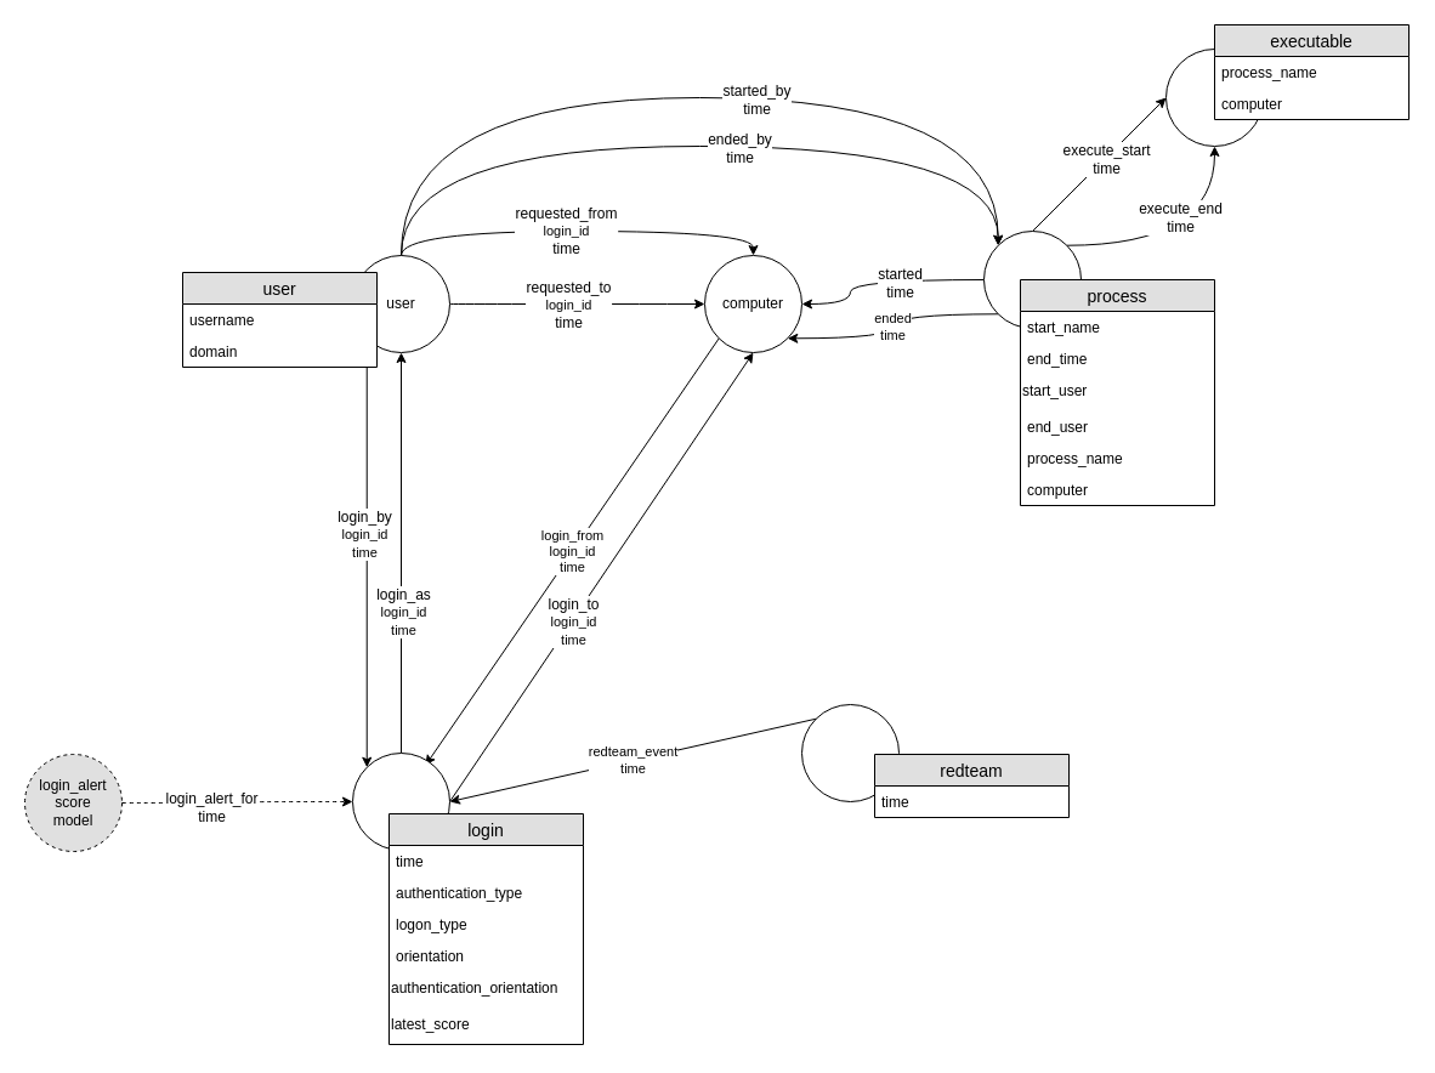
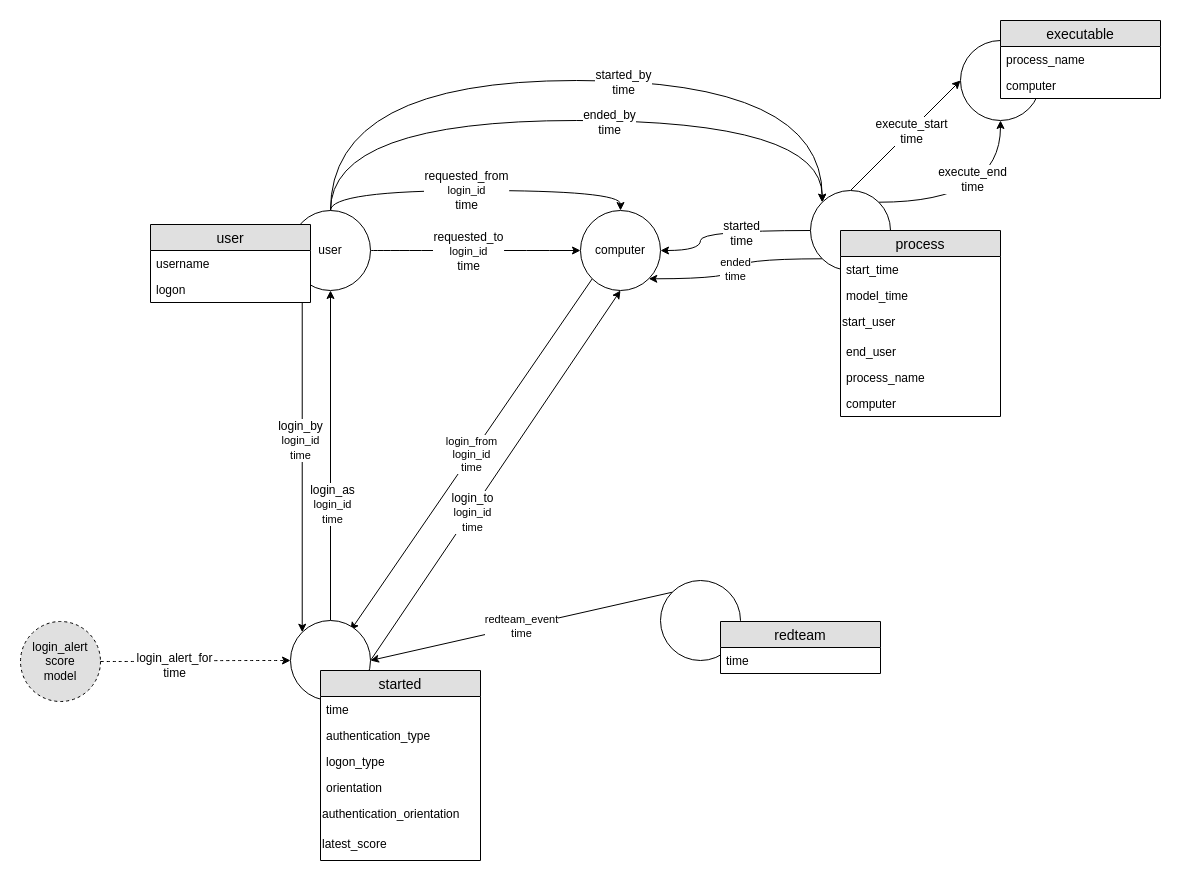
  <mxCell id="0" />
  <mxCell id="1" parent="0" />
  <mxCell id="2" value="" style="edgeStyle=orthogonalEdgeStyle;curved=1;rounded=0;orthogonalLoop=1;jettySize=auto;html=1;entryX=0;entryY=0.5;entryDx=0;entryDy=0;" edge="1" parent="1" source="10" target="14"><mxGeometry relative="1" as="geometry"><mxPoint x="450" y="250" as="targetPoint" /></mxGeometry></mxCell>
  <mxCell id="3" value="requested_to&lt;br&gt;&lt;span style=&quot;font-size: 11px&quot;&gt;login_id&lt;/span&gt;&lt;br&gt;time" style="text;html=1;align=center;verticalAlign=middle;resizable=0;points=[];labelBackgroundColor=#ffffff;" vertex="1" connectable="0" parent="2"><mxGeometry x="-0.076" relative="1" as="geometry"><mxPoint as="offset" /></mxGeometry></mxCell>
  <mxCell id="4" style="edgeStyle=orthogonalEdgeStyle;curved=1;rounded=0;orthogonalLoop=1;jettySize=auto;html=1;exitX=0.5;exitY=0;exitDx=0;exitDy=0;entryX=0.5;entryY=0;entryDx=0;entryDy=0;startArrow=none;startFill=0;endArrow=classic;endFill=1;" edge="1" parent="1" source="10" target="14"><mxGeometry relative="1" as="geometry" /></mxCell>
  <mxCell id="5" value="requested_from&lt;br&gt;&lt;span style=&quot;font-size: 11px&quot;&gt;login_id&lt;/span&gt;&lt;br&gt;time" style="text;html=1;align=center;verticalAlign=middle;resizable=0;points=[];labelBackgroundColor=#ffffff;" vertex="1" connectable="0" parent="4"><mxGeometry x="-0.061" y="1" relative="1" as="geometry"><mxPoint as="offset" /></mxGeometry></mxCell>
  <mxCell id="6" style="edgeStyle=orthogonalEdgeStyle;curved=1;rounded=0;orthogonalLoop=1;jettySize=auto;html=1;exitX=0.5;exitY=0;exitDx=0;exitDy=0;entryX=0;entryY=0;entryDx=0;entryDy=0;startArrow=none;startFill=0;endArrow=classic;endFill=1;" edge="1" parent="1" source="10" target="43"><mxGeometry relative="1" as="geometry"><Array as="points"><mxPoint x="330" y="80" /><mxPoint x="822" y="80" /></Array></mxGeometry></mxCell>
  <mxCell id="7" value="started_by&lt;br&gt;time" style="text;html=1;align=center;verticalAlign=middle;resizable=0;points=[];labelBackgroundColor=#ffffff;" vertex="1" connectable="0" parent="6"><mxGeometry x="0.136" y="-1" relative="1" as="geometry"><mxPoint as="offset" /></mxGeometry></mxCell>
  <mxCell id="8" style="edgeStyle=orthogonalEdgeStyle;curved=1;rounded=0;orthogonalLoop=1;jettySize=auto;html=1;exitX=0.5;exitY=0;exitDx=0;exitDy=0;entryX=0;entryY=0;entryDx=0;entryDy=0;startArrow=none;startFill=0;endArrow=classic;endFill=1;" edge="1" parent="1" source="10" target="43"><mxGeometry relative="1" as="geometry"><Array as="points"><mxPoint x="330" y="120" /><mxPoint x="822" y="120" /></Array></mxGeometry></mxCell>
  <mxCell id="9" value="ended_by&lt;br&gt;time" style="text;html=1;align=center;verticalAlign=middle;resizable=0;points=[];labelBackgroundColor=#ffffff;" vertex="1" connectable="0" parent="8"><mxGeometry x="0.11" y="-1" relative="1" as="geometry"><mxPoint as="offset" /></mxGeometry></mxCell>
  <mxCell id="10" value="user" style="ellipse;whiteSpace=wrap;html=1;aspect=fixed;" parent="1" vertex="1"><mxGeometry x="290" y="210" width="80" height="80" as="geometry" /></mxCell>
  <mxCell id="11" value="login_from&lt;br&gt;login_id&lt;br&gt;time" style="edgeStyle=none;rounded=0;orthogonalLoop=1;jettySize=auto;html=1;exitX=0;exitY=1;exitDx=0;exitDy=0;" parent="1" source="14" edge="1"><mxGeometry relative="1" as="geometry"><mxPoint x="350" y="630" as="targetPoint" /></mxGeometry></mxCell>
  <mxCell id="12" style="edgeStyle=none;rounded=0;orthogonalLoop=1;jettySize=auto;html=1;exitX=0.5;exitY=1;exitDx=0;exitDy=0;entryX=1;entryY=0.5;entryDx=0;entryDy=0;endArrow=none;endFill=0;startArrow=classic;startFill=1;" parent="1" source="14" target="20" edge="1"><mxGeometry relative="1" as="geometry" /></mxCell>
  <mxCell id="13" value="login_to&lt;br style=&quot;font-size: 11px&quot;&gt;&lt;span style=&quot;font-size: 11px&quot;&gt;login_id&lt;/span&gt;&lt;br style=&quot;font-size: 11px&quot;&gt;&lt;span style=&quot;font-size: 11px&quot;&gt;time&lt;/span&gt;" style="text;html=1;align=center;verticalAlign=middle;resizable=0;points=[];labelBackgroundColor=#ffffff;" parent="12" vertex="1" connectable="0"><mxGeometry x="0.198" y="1" relative="1" as="geometry"><mxPoint as="offset" /></mxGeometry></mxCell>
  <mxCell id="14" value="computer" style="ellipse;whiteSpace=wrap;html=1;aspect=fixed;" parent="1" vertex="1"><mxGeometry x="580" y="210" width="80" height="80" as="geometry" /></mxCell>
  <mxCell id="15" value="" style="edgeStyle=none;rounded=0;orthogonalLoop=1;jettySize=auto;html=1;exitX=0;exitY=0;exitDx=0;exitDy=0;entryX=0;entryY=1;entryDx=0;entryDy=0;endArrow=none;endFill=0;startArrow=classic;startFill=1;" parent="1" source="20" target="10" edge="1"><mxGeometry relative="1" as="geometry"><mxPoint x="320" y="540" as="targetPoint" /></mxGeometry></mxCell>
  <mxCell id="16" value="login_by&lt;br style=&quot;font-size: 11px&quot;&gt;&lt;span style=&quot;font-size: 11px&quot;&gt;login_id&lt;/span&gt;&lt;br style=&quot;font-size: 11px&quot;&gt;&lt;span style=&quot;font-size: 11px&quot;&gt;time&lt;/span&gt;" style="text;html=1;align=center;verticalAlign=middle;resizable=0;points=[];labelBackgroundColor=#ffffff;" parent="15" vertex="1" connectable="0"><mxGeometry x="-0.068" y="2" relative="1" as="geometry"><mxPoint y="-26.72" as="offset" /></mxGeometry></mxCell>
  <mxCell id="17" value="" style="edgeStyle=none;rounded=0;orthogonalLoop=1;jettySize=auto;html=1;entryX=0.5;entryY=1;entryDx=0;entryDy=0;exitX=0.5;exitY=0;exitDx=0;exitDy=0;" parent="1" source="20" target="10" edge="1"><mxGeometry relative="1" as="geometry"><mxPoint x="350" y="620" as="sourcePoint" /><mxPoint x="350" y="250" as="targetPoint" /></mxGeometry></mxCell>
  <mxCell id="18" value="login_as&lt;br style=&quot;font-size: 11px&quot;&gt;&lt;span style=&quot;font-size: 11px&quot;&gt;login_id&lt;/span&gt;&lt;br style=&quot;font-size: 11px&quot;&gt;&lt;span style=&quot;font-size: 11px&quot;&gt;time&lt;/span&gt;" style="text;html=1;align=center;verticalAlign=middle;resizable=0;points=[];labelBackgroundColor=#ffffff;" parent="17" vertex="1" connectable="0"><mxGeometry x="-0.292" y="-1" relative="1" as="geometry"><mxPoint as="offset" /></mxGeometry></mxCell>
  <mxCell id="19" value="" style="group" parent="1" vertex="1" connectable="0"><mxGeometry x="290" y="620" width="190" height="242" as="geometry" /></mxCell>
  <mxCell id="20" value="" style="ellipse;whiteSpace=wrap;html=1;aspect=fixed;" parent="19" vertex="1"><mxGeometry width="80" height="80" as="geometry" /></mxCell>
- <mxCell id="21" value="login" style="swimlane;fontStyle=0;childLayout=stackLayout;horizontal=1;startSize=26;fillColor=#e0e0e0;horizontalStack=0;resizeParent=1;resizeParentMax=0;resizeLast=0;collapsible=1;marginBottom=0;swimlaneFillColor=#ffffff;align=center;fontSize=14;" parent="19" vertex="1"><mxGeometry x="30" y="50" width="160" height="190" as="geometry" /></mxCell>
+ <mxCell id="21" value="started" style="swimlane;fontStyle=0;childLayout=stackLayout;horizontal=1;startSize=26;fillColor=#e0e0e0;horizontalStack=0;resizeParent=1;resizeParentMax=0;resizeLast=0;collapsible=1;marginBottom=0;swimlaneFillColor=#ffffff;align=center;fontSize=14;" parent="19" vertex="1"><mxGeometry x="30" y="50" width="160" height="190" as="geometry" /></mxCell>
  <mxCell id="22" value="time" style="text;strokeColor=none;fillColor=none;spacingLeft=4;spacingRight=4;overflow=hidden;rotatable=0;points=[[0,0.5],[1,0.5]];portConstraint=eastwest;fontSize=12;" parent="21" vertex="1"><mxGeometry y="26" width="160" height="26" as="geometry" /></mxCell>
  <mxCell id="23" value="authentication_type" style="text;strokeColor=none;fillColor=none;spacingLeft=4;spacingRight=4;overflow=hidden;rotatable=0;points=[[0,0.5],[1,0.5]];portConstraint=eastwest;fontSize=12;" parent="21" vertex="1"><mxGeometry y="52" width="160" height="26" as="geometry" /></mxCell>
  <mxCell id="24" value="logon_type" style="text;strokeColor=none;fillColor=none;spacingLeft=4;spacingRight=4;overflow=hidden;rotatable=0;points=[[0,0.5],[1,0.5]];portConstraint=eastwest;fontSize=12;" parent="21" vertex="1"><mxGeometry y="78" width="160" height="26" as="geometry" /></mxCell>
  <mxCell id="25" value="orientation" style="text;strokeColor=none;fillColor=none;spacingLeft=4;spacingRight=4;overflow=hidden;rotatable=0;points=[[0,0.5],[1,0.5]];portConstraint=eastwest;fontSize=12;" parent="21" vertex="1"><mxGeometry y="104" width="160" height="26" as="geometry" /></mxCell>
  <mxCell id="26" value="authentication_orientation" style="text;html=1;" parent="21" vertex="1"><mxGeometry y="130" width="160" height="30" as="geometry" /></mxCell>
  <mxCell id="27" value="latest_score" style="text;html=1;" vertex="1" parent="21"><mxGeometry y="160" width="160" height="30" as="geometry" /></mxCell>
  <mxCell id="28" value="" style="group" vertex="1" connectable="0" parent="1"><mxGeometry x="660" y="580" width="80" height="80" as="geometry" /></mxCell>
  <mxCell id="29" value="" style="ellipse;whiteSpace=wrap;html=1;aspect=fixed;" parent="28" vertex="1"><mxGeometry width="80" height="80" as="geometry" /></mxCell>
  <mxCell id="30" value="redteam_event&lt;br&gt;time" style="rounded=0;orthogonalLoop=1;jettySize=auto;html=1;exitX=0;exitY=0;exitDx=0;exitDy=0;entryX=1;entryY=0.5;entryDx=0;entryDy=0;" edge="1" parent="1" source="29" target="20"><mxGeometry relative="1" as="geometry" /></mxCell>
  <mxCell id="31" value="redteam" style="swimlane;fontStyle=0;childLayout=stackLayout;horizontal=1;startSize=26;fillColor=#e0e0e0;horizontalStack=0;resizeParent=1;resizeParentMax=0;resizeLast=0;collapsible=1;marginBottom=0;swimlaneFillColor=#ffffff;align=center;fontSize=14;" parent="1" vertex="1"><mxGeometry x="720" y="621" width="160" height="52" as="geometry" /></mxCell>
  <mxCell id="32" value="time" style="text;strokeColor=none;fillColor=none;spacingLeft=4;spacingRight=4;overflow=hidden;rotatable=0;points=[[0,0.5],[1,0.5]];portConstraint=eastwest;fontSize=12;" parent="31" vertex="1"><mxGeometry y="26" width="160" height="26" as="geometry" /></mxCell>
  <mxCell id="33" value="user" style="swimlane;fontStyle=0;childLayout=stackLayout;horizontal=1;startSize=26;fillColor=#e0e0e0;horizontalStack=0;resizeParent=1;resizeParentMax=0;resizeLast=0;collapsible=1;marginBottom=0;swimlaneFillColor=#ffffff;align=center;fontSize=14;" vertex="1" parent="1"><mxGeometry x="150" y="224" width="160" height="78" as="geometry" /></mxCell>
  <mxCell id="34" value="username" style="text;strokeColor=none;fillColor=none;spacingLeft=4;spacingRight=4;overflow=hidden;rotatable=0;points=[[0,0.5],[1,0.5]];portConstraint=eastwest;fontSize=12;" vertex="1" parent="33"><mxGeometry y="26" width="160" height="26" as="geometry" /></mxCell>
- <mxCell id="35" value="domain" style="text;strokeColor=none;fillColor=none;spacingLeft=4;spacingRight=4;overflow=hidden;rotatable=0;points=[[0,0.5],[1,0.5]];portConstraint=eastwest;fontSize=12;" vertex="1" parent="33"><mxGeometry y="52" width="160" height="26" as="geometry" /></mxCell>
+ <mxCell id="35" value="logon" style="text;strokeColor=none;fillColor=none;spacingLeft=4;spacingRight=4;overflow=hidden;rotatable=0;points=[[0,0.5],[1,0.5]];portConstraint=eastwest;fontSize=12;" vertex="1" parent="33"><mxGeometry y="52" width="160" height="26" as="geometry" /></mxCell>
  <mxCell id="36" value="" style="rounded=0;orthogonalLoop=1;jettySize=auto;html=1;exitX=0;exitY=0.5;exitDx=0;exitDy=0;entryX=0.5;entryY=0;entryDx=0;entryDy=0;startArrow=classic;startFill=1;endArrow=none;endFill=0;" edge="1" parent="1" source="52" target="43"><mxGeometry relative="1" as="geometry"><mxPoint x="780" y="180" as="targetPoint" /></mxGeometry></mxCell>
  <mxCell id="37" value="execute_start&lt;br&gt;time" style="text;html=1;align=center;verticalAlign=middle;resizable=0;points=[];labelBackgroundColor=#ffffff;" vertex="1" connectable="0" parent="36"><mxGeometry x="-0.086" y="1" relative="1" as="geometry"><mxPoint as="offset" /></mxGeometry></mxCell>
  <mxCell id="38" style="edgeStyle=orthogonalEdgeStyle;curved=1;rounded=0;orthogonalLoop=1;jettySize=auto;html=1;exitX=0;exitY=0.5;exitDx=0;exitDy=0;startArrow=none;startFill=0;endArrow=classic;endFill=1;" edge="1" parent="1" source="43" target="14"><mxGeometry relative="1" as="geometry"><Array as="points"><mxPoint x="700" y="230" /><mxPoint x="700" y="250" /></Array></mxGeometry></mxCell>
  <mxCell id="39" value="started&lt;br&gt;time" style="text;html=1;align=center;verticalAlign=middle;resizable=0;points=[];labelBackgroundColor=#ffffff;" vertex="1" connectable="0" parent="38"><mxGeometry x="-0.176" y="2" relative="1" as="geometry"><mxPoint as="offset" /></mxGeometry></mxCell>
  <mxCell id="40" value="ended&lt;br&gt;time" style="edgeStyle=orthogonalEdgeStyle;curved=1;rounded=0;orthogonalLoop=1;jettySize=auto;html=1;exitX=0;exitY=1;exitDx=0;exitDy=0;entryX=1;entryY=1;entryDx=0;entryDy=0;startArrow=none;startFill=0;endArrow=classic;endFill=1;" edge="1" parent="1" source="43" target="14"><mxGeometry relative="1" as="geometry" /></mxCell>
  <mxCell id="41" style="edgeStyle=orthogonalEdgeStyle;curved=1;rounded=0;orthogonalLoop=1;jettySize=auto;html=1;exitX=1;exitY=0;exitDx=0;exitDy=0;entryX=0.5;entryY=1;entryDx=0;entryDy=0;startArrow=none;startFill=0;endArrow=classic;endFill=1;" edge="1" parent="1" source="43" target="52"><mxGeometry relative="1" as="geometry" /></mxCell>
  <mxCell id="42" value="execute_end&lt;br&gt;time" style="text;html=1;align=center;verticalAlign=middle;resizable=0;points=[];labelBackgroundColor=#ffffff;" vertex="1" connectable="0" parent="41"><mxGeometry x="-0.082" y="23" relative="1" as="geometry"><mxPoint as="offset" /></mxGeometry></mxCell>
  <mxCell id="43" value="" style="ellipse;whiteSpace=wrap;html=1;aspect=fixed;" vertex="1" parent="1"><mxGeometry x="810" y="190" width="80" height="80" as="geometry" /></mxCell>
  <mxCell id="44" value="process" style="swimlane;fontStyle=0;childLayout=stackLayout;horizontal=1;startSize=26;fillColor=#e0e0e0;horizontalStack=0;resizeParent=1;resizeParentMax=0;resizeLast=0;collapsible=1;marginBottom=0;swimlaneFillColor=#ffffff;align=center;fontSize=14;" vertex="1" parent="1"><mxGeometry x="840" y="230" width="160" height="186" as="geometry" /></mxCell>
- <mxCell id="45" value="start_name" style="text;strokeColor=none;fillColor=none;spacingLeft=4;spacingRight=4;overflow=hidden;rotatable=0;points=[[0,0.5],[1,0.5]];portConstraint=eastwest;fontSize=12;" vertex="1" parent="44"><mxGeometry y="26" width="160" height="26" as="geometry" /></mxCell>
- <mxCell id="46" value="end_time" style="text;strokeColor=none;fillColor=none;spacingLeft=4;spacingRight=4;overflow=hidden;rotatable=0;points=[[0,0.5],[1,0.5]];portConstraint=eastwest;fontSize=12;" vertex="1" parent="44"><mxGeometry y="52" width="160" height="26" as="geometry" /></mxCell>
+ <mxCell id="45" value="start_time" style="text;strokeColor=none;fillColor=none;spacingLeft=4;spacingRight=4;overflow=hidden;rotatable=0;points=[[0,0.5],[1,0.5]];portConstraint=eastwest;fontSize=12;" vertex="1" parent="44"><mxGeometry y="26" width="160" height="26" as="geometry" /></mxCell>
+ <mxCell id="46" value="model_time" style="text;strokeColor=none;fillColor=none;spacingLeft=4;spacingRight=4;overflow=hidden;rotatable=0;points=[[0,0.5],[1,0.5]];portConstraint=eastwest;fontSize=12;" vertex="1" parent="44"><mxGeometry y="52" width="160" height="26" as="geometry" /></mxCell>
  <mxCell id="47" value="start_user" style="text;html=1;" vertex="1" parent="44"><mxGeometry y="78" width="160" height="30" as="geometry" /></mxCell>
  <mxCell id="48" value="end_user" style="text;strokeColor=none;fillColor=none;spacingLeft=4;spacingRight=4;overflow=hidden;rotatable=0;points=[[0,0.5],[1,0.5]];portConstraint=eastwest;fontSize=12;" vertex="1" parent="44"><mxGeometry y="108" width="160" height="26" as="geometry" /></mxCell>
  <mxCell id="49" value="process_name" style="text;strokeColor=none;fillColor=none;spacingLeft=4;spacingRight=4;overflow=hidden;rotatable=0;points=[[0,0.5],[1,0.5]];portConstraint=eastwest;fontSize=12;" vertex="1" parent="44"><mxGeometry y="134" width="160" height="26" as="geometry" /></mxCell>
  <mxCell id="50" value="computer" style="text;strokeColor=none;fillColor=none;spacingLeft=4;spacingRight=4;overflow=hidden;rotatable=0;points=[[0,0.5],[1,0.5]];portConstraint=eastwest;fontSize=12;" vertex="1" parent="44"><mxGeometry y="160" width="160" height="26" as="geometry" /></mxCell>
  <mxCell id="51" value="" style="group" vertex="1" connectable="0" parent="1"><mxGeometry x="960" y="20" width="200" height="100" as="geometry" /></mxCell>
  <mxCell id="52" value="" style="ellipse;whiteSpace=wrap;html=1;aspect=fixed;" vertex="1" parent="51"><mxGeometry y="20" width="80" height="80" as="geometry" /></mxCell>
  <mxCell id="53" value="executable" style="swimlane;fontStyle=0;childLayout=stackLayout;horizontal=1;startSize=26;fillColor=#e0e0e0;horizontalStack=0;resizeParent=1;resizeParentMax=0;resizeLast=0;collapsible=1;marginBottom=0;swimlaneFillColor=#ffffff;align=center;fontSize=14;" vertex="1" parent="51"><mxGeometry x="40" width="160" height="78" as="geometry" /></mxCell>
  <mxCell id="54" value="process_name" style="text;strokeColor=none;fillColor=none;spacingLeft=4;spacingRight=4;overflow=hidden;rotatable=0;points=[[0,0.5],[1,0.5]];portConstraint=eastwest;fontSize=12;" vertex="1" parent="53"><mxGeometry y="26" width="160" height="26" as="geometry" /></mxCell>
  <mxCell id="55" value="computer" style="text;strokeColor=none;fillColor=none;spacingLeft=4;spacingRight=4;overflow=hidden;rotatable=0;points=[[0,0.5],[1,0.5]];portConstraint=eastwest;fontSize=12;" vertex="1" parent="53"><mxGeometry y="52" width="160" height="26" as="geometry" /></mxCell>
  <mxCell id="56" value="" style="group" vertex="1" connectable="0" parent="1"><mxGeometry x="20" y="621" width="80" height="80" as="geometry" /></mxCell>
  <mxCell id="57" value="login_alert&lt;br&gt;score&lt;br&gt;model" style="ellipse;whiteSpace=wrap;html=1;aspect=fixed;dashed=1;fillColor=#e0e0e0;" vertex="1" parent="56"><mxGeometry width="80" height="80" as="geometry" /></mxCell>
  <mxCell id="58" value="" style="edgeStyle=orthogonalEdgeStyle;curved=1;rounded=0;orthogonalLoop=1;jettySize=auto;html=1;dashed=1;startArrow=none;startFill=0;endArrow=classic;endFill=1;entryX=0;entryY=0.5;entryDx=0;entryDy=0;" edge="1" parent="1" source="57" target="20"><mxGeometry relative="1" as="geometry"><mxPoint x="260" y="660" as="targetPoint" /></mxGeometry></mxCell>
  <mxCell id="59" value="login_alert_for&lt;br&gt;time" style="text;html=1;align=center;verticalAlign=middle;resizable=0;points=[];labelBackgroundColor=#ffffff;" vertex="1" connectable="0" parent="58"><mxGeometry x="-0.236" y="-3" relative="1" as="geometry"><mxPoint as="offset" /></mxGeometry></mxCell>
